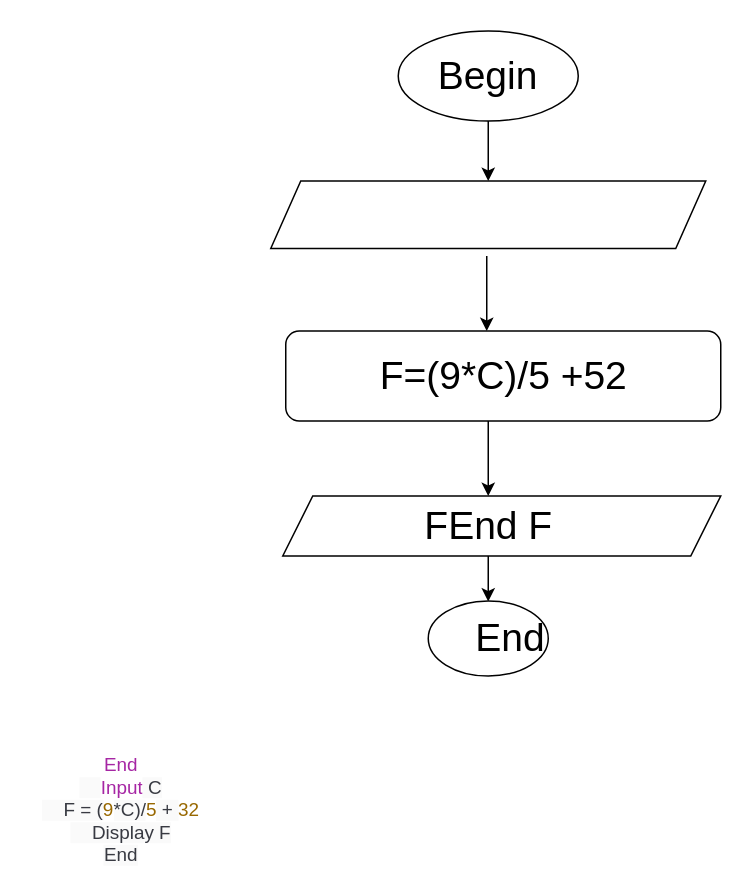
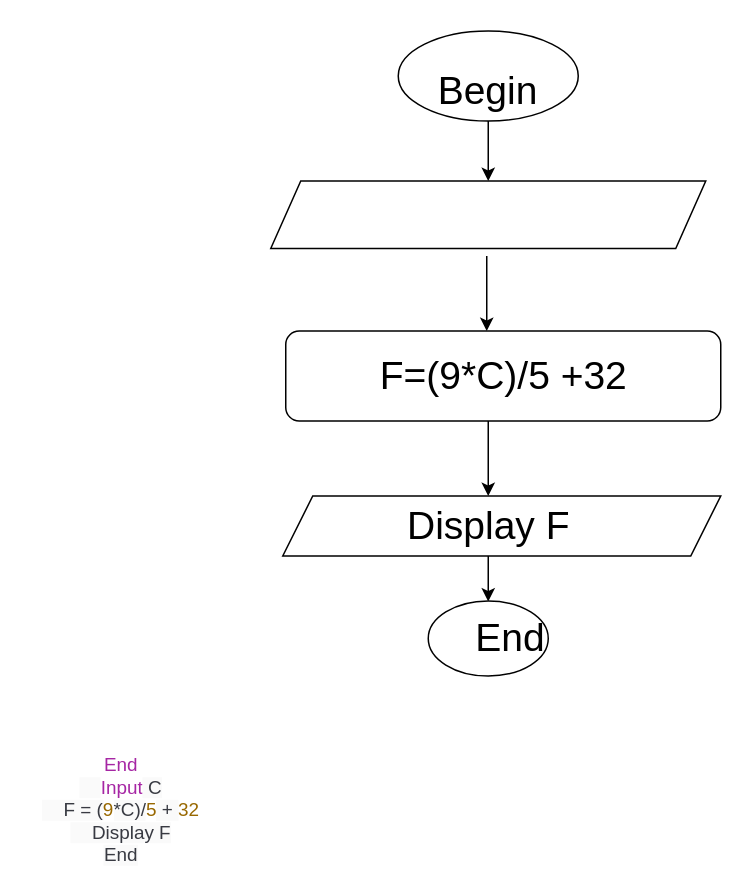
  <mxCell id="0" />
  <mxCell id="1" parent="0" />
  <mxCell id="2" value="" style="ellipse;whiteSpace=wrap;html=1;fontSize=26;" parent="1" vertex="1"><mxGeometry x="265" y="20" width="120" height="60" as="geometry" /></mxCell>
- <mxCell id="3" value="Begin" style="text;html=1;strokeColor=none;fillColor=none;align=center;verticalAlign=middle;whiteSpace=wrap;rounded=0;fontSize=26;" parent="1" vertex="1"><mxGeometry x="270" y="40" width="110" height="20" as="geometry" /></mxCell>
+ <mxCell id="3" value="Begin" style="text;html=1;strokeColor=none;fillColor=none;align=center;verticalAlign=middle;whiteSpace=wrap;rounded=0;fontSize=26;" parent="1" vertex="1"><mxGeometry x="270" y="50" width="110" height="20" as="geometry" /></mxCell>
  <mxCell id="4" value="" style="shape=parallelogram;perimeter=parallelogramPerimeter;whiteSpace=wrap;html=1;fixedSize=1;fontSize=26;" parent="1" vertex="1"><mxGeometry x="180" y="120" width="290" height="45" as="geometry" /></mxCell>
  <mxCell id="5" value="" style="endArrow=classic;html=1;fontSize=26;" parent="1" edge="1"><mxGeometry width="50" height="50" relative="1" as="geometry"><mxPoint x="325" y="80" as="sourcePoint" /><mxPoint x="325" y="120" as="targetPoint" /></mxGeometry></mxCell>
  <mxCell id="6" value="" style="endArrow=classic;html=1;fontSize=26;" parent="1" edge="1"><mxGeometry width="50" height="50" relative="1" as="geometry"><mxPoint x="324" y="170" as="sourcePoint" /><mxPoint x="324" y="220" as="targetPoint" /></mxGeometry></mxCell>
  <mxCell id="7" value="" style="rounded=1;whiteSpace=wrap;html=1;fontSize=26;" parent="1" vertex="1"><mxGeometry x="190" y="220" width="290" height="60" as="geometry" /></mxCell>
- <mxCell id="8" value="F=(9*C)/5 +52" style="text;html=1;strokeColor=none;fillColor=none;align=center;verticalAlign=middle;whiteSpace=wrap;rounded=0;fontSize=26;" parent="1" vertex="1"><mxGeometry x="242.5" y="240" width="185" height="20" as="geometry" /></mxCell>
+ <mxCell id="8" value="F=(9*C)/5 +32" style="text;html=1;strokeColor=none;fillColor=none;align=center;verticalAlign=middle;whiteSpace=wrap;rounded=0;fontSize=26;" parent="1" vertex="1"><mxGeometry x="242.5" y="240" width="185" height="20" as="geometry" /></mxCell>
  <mxCell id="9" value="" style="endArrow=classic;html=1;fontSize=26;" parent="1" edge="1"><mxGeometry width="50" height="50" relative="1" as="geometry"><mxPoint x="325" y="280" as="sourcePoint" /><mxPoint x="325" y="330" as="targetPoint" /></mxGeometry></mxCell>
  <mxCell id="10" value="" style="shape=parallelogram;perimeter=parallelogramPerimeter;whiteSpace=wrap;html=1;fixedSize=1;fontSize=26;" parent="1" vertex="1"><mxGeometry x="188" y="330" width="292" height="40" as="geometry" /></mxCell>
- <mxCell id="11" value="FEnd F" style="text;html=1;strokeColor=none;fillColor=none;align=center;verticalAlign=middle;whiteSpace=wrap;rounded=0;fontSize=26;" parent="1" vertex="1"><mxGeometry x="258" y="340" width="135" height="20" as="geometry" /></mxCell>
+ <mxCell id="11" value="Display F" style="text;html=1;strokeColor=none;fillColor=none;align=center;verticalAlign=middle;whiteSpace=wrap;rounded=0;fontSize=26;" parent="1" vertex="1"><mxGeometry x="258" y="340" width="135" height="20" as="geometry" /></mxCell>
  <mxCell id="12" value="" style="endArrow=classic;html=1;fontSize=26;" parent="1" edge="1"><mxGeometry width="50" height="50" relative="1" as="geometry"><mxPoint x="325" y="370" as="sourcePoint" /><mxPoint x="325" y="400.381" as="targetPoint" /></mxGeometry></mxCell>
  <mxCell id="13" value="" style="ellipse;whiteSpace=wrap;html=1;fontSize=26;" parent="1" vertex="1"><mxGeometry x="285" y="400" width="80" height="50" as="geometry" /></mxCell>
  <mxCell id="14" value="End" style="text;html=1;strokeColor=none;fillColor=none;align=center;verticalAlign=middle;whiteSpace=wrap;rounded=0;fontSize=26;" parent="1" vertex="1"><mxGeometry x="320" y="415" width="40" height="20" as="geometry" /></mxCell>
  <mxCell id="15" value="&lt;span class=&quot;hljs-keyword&quot; style=&quot;box-sizing: border-box ; color: rgb(166 , 38 , 164) ; font-family: , &amp;#34;menlo&amp;#34; , &amp;#34;monaco&amp;#34; , &amp;#34;consolas&amp;#34; , &amp;#34;liberation mono&amp;#34; , &amp;#34;courier new&amp;#34; , monospace ; font-size: 12.6px ; text-align: left&quot;&gt;&lt;span class=&quot;hljs-keyword&quot; style=&quot;box-sizing: border-box&quot;&gt;End&lt;/span&gt;&lt;/span&gt;&lt;br style=&quot;box-sizing: border-box ; color: rgb(56 , 58 , 66) ; font-family: , &amp;#34;menlo&amp;#34; , &amp;#34;monaco&amp;#34; , &amp;#34;consolas&amp;#34; , &amp;#34;liberation mono&amp;#34; , &amp;#34;courier new&amp;#34; , monospace ; font-size: 12.6px ; text-align: left&quot;&gt;&lt;span style=&quot;color: rgb(56 , 58 , 66) ; font-family: , &amp;#34;menlo&amp;#34; , &amp;#34;monaco&amp;#34; , &amp;#34;consolas&amp;#34; , &amp;#34;liberation mono&amp;#34; , &amp;#34;courier new&amp;#34; , monospace ; font-size: 12.6px ; text-align: left ; background-color: rgb(250 , 250 , 250)&quot;&gt;&amp;nbsp;&amp;nbsp;&amp;nbsp; &lt;/span&gt;&lt;span class=&quot;hljs-keyword&quot; style=&quot;box-sizing: border-box ; color: rgb(166 , 38 , 164) ; font-family: , &amp;#34;menlo&amp;#34; , &amp;#34;monaco&amp;#34; , &amp;#34;consolas&amp;#34; , &amp;#34;liberation mono&amp;#34; , &amp;#34;courier new&amp;#34; , monospace ; font-size: 12.6px ; text-align: left&quot;&gt;&lt;span class=&quot;hljs-keyword&quot; style=&quot;box-sizing: border-box&quot;&gt;Input&lt;/span&gt;&lt;/span&gt;&lt;span style=&quot;color: rgb(56 , 58 , 66) ; font-family: , &amp;#34;menlo&amp;#34; , &amp;#34;monaco&amp;#34; , &amp;#34;consolas&amp;#34; , &amp;#34;liberation mono&amp;#34; , &amp;#34;courier new&amp;#34; , monospace ; font-size: 12.6px ; text-align: left ; background-color: rgb(250 , 250 , 250)&quot;&gt; C&lt;/span&gt;&lt;br style=&quot;box-sizing: border-box ; color: rgb(56 , 58 , 66) ; font-family: , &amp;#34;menlo&amp;#34; , &amp;#34;monaco&amp;#34; , &amp;#34;consolas&amp;#34; , &amp;#34;liberation mono&amp;#34; , &amp;#34;courier new&amp;#34; , monospace ; font-size: 12.6px ; text-align: left&quot;&gt;&lt;span style=&quot;color: rgb(56 , 58 , 66) ; font-family: , &amp;#34;menlo&amp;#34; , &amp;#34;monaco&amp;#34; , &amp;#34;consolas&amp;#34; , &amp;#34;liberation mono&amp;#34; , &amp;#34;courier new&amp;#34; , monospace ; font-size: 12.6px ; text-align: left ; background-color: rgb(250 , 250 , 250)&quot;&gt;&amp;nbsp;&amp;nbsp;&amp;nbsp; F = (&lt;/span&gt;&lt;span class=&quot;hljs-number&quot; style=&quot;box-sizing: border-box ; color: rgb(152 , 104 , 1) ; font-family: , &amp;#34;menlo&amp;#34; , &amp;#34;monaco&amp;#34; , &amp;#34;consolas&amp;#34; , &amp;#34;liberation mono&amp;#34; , &amp;#34;courier new&amp;#34; , monospace ; font-size: 12.6px ; text-align: left&quot;&gt;&lt;span class=&quot;hljs-number&quot; style=&quot;box-sizing: border-box&quot;&gt;9&lt;/span&gt;&lt;/span&gt;&lt;span style=&quot;color: rgb(56 , 58 , 66) ; font-family: , &amp;#34;menlo&amp;#34; , &amp;#34;monaco&amp;#34; , &amp;#34;consolas&amp;#34; , &amp;#34;liberation mono&amp;#34; , &amp;#34;courier new&amp;#34; , monospace ; font-size: 12.6px ; text-align: left ; background-color: rgb(250 , 250 , 250)&quot;&gt;*C)/&lt;/span&gt;&lt;span class=&quot;hljs-number&quot; style=&quot;box-sizing: border-box ; color: rgb(152 , 104 , 1) ; font-family: , &amp;#34;menlo&amp;#34; , &amp;#34;monaco&amp;#34; , &amp;#34;consolas&amp;#34; , &amp;#34;liberation mono&amp;#34; , &amp;#34;courier new&amp;#34; , monospace ; font-size: 12.6px ; text-align: left&quot;&gt;&lt;span class=&quot;hljs-number&quot; style=&quot;box-sizing: border-box&quot;&gt;5&lt;/span&gt;&lt;/span&gt;&lt;span style=&quot;color: rgb(56 , 58 , 66) ; font-family: , &amp;#34;menlo&amp;#34; , &amp;#34;monaco&amp;#34; , &amp;#34;consolas&amp;#34; , &amp;#34;liberation mono&amp;#34; , &amp;#34;courier new&amp;#34; , monospace ; font-size: 12.6px ; text-align: left ; background-color: rgb(250 , 250 , 250)&quot;&gt; + &lt;/span&gt;&lt;span class=&quot;hljs-number&quot; style=&quot;box-sizing: border-box ; color: rgb(152 , 104 , 1) ; font-family: , &amp;#34;menlo&amp;#34; , &amp;#34;monaco&amp;#34; , &amp;#34;consolas&amp;#34; , &amp;#34;liberation mono&amp;#34; , &amp;#34;courier new&amp;#34; , monospace ; font-size: 12.6px ; text-align: left&quot;&gt;&lt;span class=&quot;hljs-number&quot; style=&quot;box-sizing: border-box&quot;&gt;32&lt;/span&gt;&lt;/span&gt;&lt;br style=&quot;box-sizing: border-box ; color: rgb(56 , 58 , 66) ; font-family: , &amp;#34;menlo&amp;#34; , &amp;#34;monaco&amp;#34; , &amp;#34;consolas&amp;#34; , &amp;#34;liberation mono&amp;#34; , &amp;#34;courier new&amp;#34; , monospace ; font-size: 12.6px ; text-align: left&quot;&gt;&lt;span style=&quot;color: rgb(56 , 58 , 66) ; font-family: , &amp;#34;menlo&amp;#34; , &amp;#34;monaco&amp;#34; , &amp;#34;consolas&amp;#34; , &amp;#34;liberation mono&amp;#34; , &amp;#34;courier new&amp;#34; , monospace ; font-size: 12.6px ; text-align: left ; background-color: rgb(250 , 250 , 250)&quot;&gt;&amp;nbsp;&amp;nbsp;&amp;nbsp; Display F&lt;/span&gt;&lt;br style=&quot;box-sizing: border-box ; color: rgb(56 , 58 , 66) ; font-family: , &amp;#34;menlo&amp;#34; , &amp;#34;monaco&amp;#34; , &amp;#34;consolas&amp;#34; , &amp;#34;liberation mono&amp;#34; , &amp;#34;courier new&amp;#34; , monospace ; font-size: 12.6px ; text-align: left&quot;&gt;&lt;span style=&quot;color: rgb(56 , 58 , 66) ; font-family: , &amp;#34;menlo&amp;#34; , &amp;#34;monaco&amp;#34; , &amp;#34;consolas&amp;#34; , &amp;#34;liberation mono&amp;#34; , &amp;#34;courier new&amp;#34; , monospace ; font-size: 12.6px ; text-align: left ; background-color: rgb(250 , 250 , 250)&quot;&gt;End&lt;/span&gt;" style="text;html=1;align=center;verticalAlign=middle;resizable=0;points=[];autosize=1;" vertex="1" parent="1"><mxGeometry x="20" y="505" width="120" height="70" as="geometry" /></mxCell>
